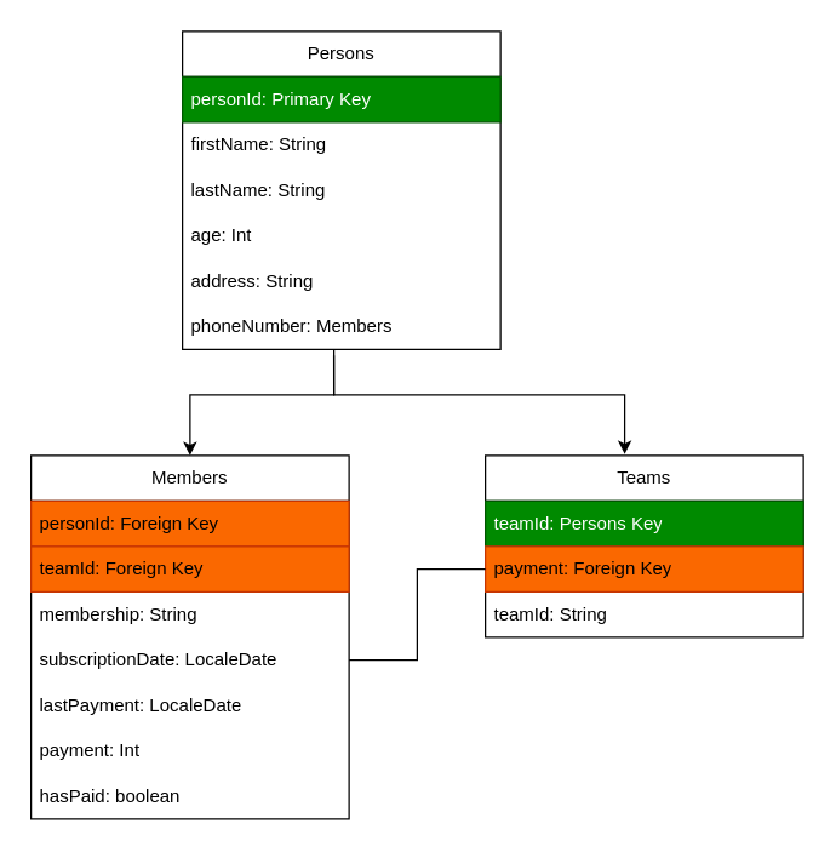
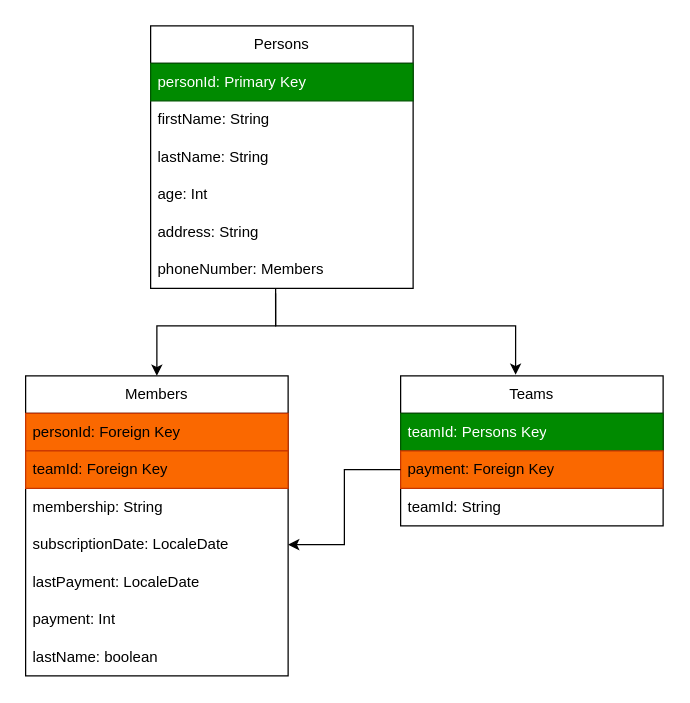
  <mxCell id="0" />
  <mxCell id="1" parent="0" />
  <mxCell id="2" value="" style="edgeStyle=orthogonalEdgeStyle;rounded=0;orthogonalLoop=1;jettySize=auto;html=1;entryX=0.5;entryY=0;entryDx=0;entryDy=0;" edge="1" parent="1" source="3" target="10"><mxGeometry relative="1" as="geometry"><Array as="points"><mxPoint x="220" y="260" /></Array></mxGeometry></mxCell>
  <mxCell id="3" value="Persons" style="swimlane;fontStyle=0;childLayout=stackLayout;horizontal=1;startSize=30;horizontalStack=0;resizeParent=1;resizeParentMax=0;resizeLast=0;collapsible=1;marginBottom=0;whiteSpace=wrap;html=1;" vertex="1" parent="1"><mxGeometry x="120" y="20" width="210" height="210" as="geometry" /></mxCell>
  <mxCell id="4" value="personId: Primary Key" style="text;strokeColor=#005700;fillColor=#008a00;align=left;verticalAlign=middle;spacingLeft=4;spacingRight=4;overflow=hidden;points=[[0,0.5],[1,0.5]];portConstraint=eastwest;rotatable=0;whiteSpace=wrap;html=1;fontColor=#ffffff;" vertex="1" parent="3"><mxGeometry y="30" width="210" height="30" as="geometry" /></mxCell>
  <mxCell id="5" value="firstName: String" style="text;strokeColor=none;fillColor=none;align=left;verticalAlign=middle;spacingLeft=4;spacingRight=4;overflow=hidden;points=[[0,0.5],[1,0.5]];portConstraint=eastwest;rotatable=0;whiteSpace=wrap;html=1;" vertex="1" parent="3"><mxGeometry y="60" width="210" height="30" as="geometry" /></mxCell>
  <mxCell id="6" value="lastName: String" style="text;strokeColor=none;fillColor=none;align=left;verticalAlign=middle;spacingLeft=4;spacingRight=4;overflow=hidden;points=[[0,0.5],[1,0.5]];portConstraint=eastwest;rotatable=0;whiteSpace=wrap;html=1;" vertex="1" parent="3"><mxGeometry y="90" width="210" height="30" as="geometry" /></mxCell>
  <mxCell id="7" value="age: Int" style="text;strokeColor=none;fillColor=none;align=left;verticalAlign=middle;spacingLeft=4;spacingRight=4;overflow=hidden;points=[[0,0.5],[1,0.5]];portConstraint=eastwest;rotatable=0;whiteSpace=wrap;html=1;" vertex="1" parent="3"><mxGeometry y="120" width="210" height="30" as="geometry" /></mxCell>
  <mxCell id="8" value="address: String" style="text;strokeColor=none;fillColor=none;align=left;verticalAlign=middle;spacingLeft=4;spacingRight=4;overflow=hidden;points=[[0,0.5],[1,0.5]];portConstraint=eastwest;rotatable=0;whiteSpace=wrap;html=1;" vertex="1" parent="3"><mxGeometry y="150" width="210" height="30" as="geometry" /></mxCell>
  <mxCell id="9" value="phoneNumber: Members" style="text;strokeColor=none;fillColor=none;align=left;verticalAlign=middle;spacingLeft=4;spacingRight=4;overflow=hidden;points=[[0,0.5],[1,0.5]];portConstraint=eastwest;rotatable=0;whiteSpace=wrap;html=1;" vertex="1" parent="3"><mxGeometry y="180" width="210" height="30" as="geometry" /></mxCell>
  <mxCell id="10" value="Members" style="swimlane;fontStyle=0;childLayout=stackLayout;horizontal=1;startSize=30;horizontalStack=0;resizeParent=1;resizeParentMax=0;resizeLast=0;collapsible=1;marginBottom=0;whiteSpace=wrap;html=1;" vertex="1" parent="1"><mxGeometry x="20" y="300" width="210" height="240" as="geometry" /></mxCell>
  <mxCell id="11" value="personId: Foreign Key" style="text;strokeColor=#C73500;fillColor=#fa6800;align=left;verticalAlign=middle;spacingLeft=4;spacingRight=4;overflow=hidden;points=[[0,0.5],[1,0.5]];portConstraint=eastwest;rotatable=0;whiteSpace=wrap;html=1;fontColor=#000000;" vertex="1" parent="10"><mxGeometry y="30" width="210" height="30" as="geometry" /></mxCell>
  <mxCell id="12" value="teamId: Foreign Key" style="text;strokeColor=#C73500;fillColor=#fa6800;align=left;verticalAlign=middle;spacingLeft=4;spacingRight=4;overflow=hidden;points=[[0,0.5],[1,0.5]];portConstraint=eastwest;rotatable=0;whiteSpace=wrap;html=1;fontColor=#000000;" vertex="1" parent="10"><mxGeometry y="60" width="210" height="30" as="geometry" /></mxCell>
  <mxCell id="13" value="membership: String" style="text;align=left;verticalAlign=middle;spacingLeft=4;spacingRight=4;overflow=hidden;points=[[0,0.5],[1,0.5]];portConstraint=eastwest;rotatable=0;whiteSpace=wrap;html=1;" vertex="1" parent="10"><mxGeometry y="90" width="210" height="30" as="geometry" /></mxCell>
  <mxCell id="14" value="subscriptionDate: LocaleDate" style="text;strokeColor=none;fillColor=none;align=left;verticalAlign=middle;spacingLeft=4;spacingRight=4;overflow=hidden;points=[[0,0.5],[1,0.5]];portConstraint=eastwest;rotatable=0;whiteSpace=wrap;html=1;" vertex="1" parent="10"><mxGeometry y="120" width="210" height="30" as="geometry" /></mxCell>
  <mxCell id="15" value="lastPayment: LocaleDate" style="text;strokeColor=none;fillColor=none;align=left;verticalAlign=middle;spacingLeft=4;spacingRight=4;overflow=hidden;points=[[0,0.5],[1,0.5]];portConstraint=eastwest;rotatable=0;whiteSpace=wrap;html=1;" vertex="1" parent="10"><mxGeometry y="150" width="210" height="30" as="geometry" /></mxCell>
  <mxCell id="16" value="payment: Int" style="text;strokeColor=none;fillColor=none;align=left;verticalAlign=middle;spacingLeft=4;spacingRight=4;overflow=hidden;points=[[0,0.5],[1,0.5]];portConstraint=eastwest;rotatable=0;whiteSpace=wrap;html=1;" vertex="1" parent="10"><mxGeometry y="180" width="210" height="30" as="geometry" /></mxCell>
- <mxCell id="17" value="hasPaid: boolean" style="text;strokeColor=none;fillColor=none;align=left;verticalAlign=middle;spacingLeft=4;spacingRight=4;overflow=hidden;points=[[0,0.5],[1,0.5]];portConstraint=eastwest;rotatable=0;whiteSpace=wrap;html=1;" vertex="1" parent="10"><mxGeometry y="210" width="210" height="30" as="geometry" /></mxCell>
+ <mxCell id="17" value="lastName: boolean" style="text;strokeColor=none;fillColor=none;align=left;verticalAlign=middle;spacingLeft=4;spacingRight=4;overflow=hidden;points=[[0,0.5],[1,0.5]];portConstraint=eastwest;rotatable=0;whiteSpace=wrap;html=1;" vertex="1" parent="10"><mxGeometry y="210" width="210" height="30" as="geometry" /></mxCell>
  <mxCell id="18" value="Teams" style="swimlane;fontStyle=0;childLayout=stackLayout;horizontal=1;startSize=30;horizontalStack=0;resizeParent=1;resizeParentMax=0;resizeLast=0;collapsible=1;marginBottom=0;whiteSpace=wrap;html=1;" vertex="1" parent="1"><mxGeometry x="320" y="300" width="210" height="120" as="geometry" /></mxCell>
  <mxCell id="19" value="teamId: Persons Key" style="text;align=left;verticalAlign=middle;spacingLeft=4;spacingRight=4;overflow=hidden;points=[[0,0.5],[1,0.5]];portConstraint=eastwest;rotatable=0;whiteSpace=wrap;html=1;fillColor=#008a00;fontColor=#ffffff;strokeColor=#005700;" vertex="1" parent="18"><mxGeometry y="30" width="210" height="30" as="geometry" /></mxCell>
  <mxCell id="20" value="payment: Foreign Key" style="text;strokeColor=#C73500;fillColor=#fa6800;align=left;verticalAlign=middle;spacingLeft=4;spacingRight=4;overflow=hidden;points=[[0,0.5],[1,0.5]];portConstraint=eastwest;rotatable=0;whiteSpace=wrap;html=1;fontColor=#000000;" vertex="1" parent="18"><mxGeometry y="60" width="210" height="30" as="geometry" /></mxCell>
  <mxCell id="21" value="teamId: String" style="text;strokeColor=none;fillColor=none;align=left;verticalAlign=middle;spacingLeft=4;spacingRight=4;overflow=hidden;points=[[0,0.5],[1,0.5]];portConstraint=eastwest;rotatable=0;whiteSpace=wrap;html=1;" vertex="1" parent="18"><mxGeometry y="90" width="210" height="30" as="geometry" /></mxCell>
- <mxCell id="22" value="" style="edgeStyle=orthogonalEdgeStyle;rounded=0;orthogonalLoop=1;jettySize=auto;html=1;endArrow=none;" edge="1" parent="1" source="20" target="14"><mxGeometry relative="1" as="geometry" /></mxCell>
+ <mxCell id="22" value="" style="edgeStyle=orthogonalEdgeStyle;rounded=0;orthogonalLoop=1;jettySize=auto;html=1;" edge="1" parent="1" source="20" target="14"><mxGeometry relative="1" as="geometry" /></mxCell>
  <mxCell id="23" value="" style="edgeStyle=orthogonalEdgeStyle;rounded=0;orthogonalLoop=1;jettySize=auto;html=1;exitX=0.476;exitY=1.133;exitDx=0;exitDy=0;exitPerimeter=0;entryX=0.438;entryY=-0.008;entryDx=0;entryDy=0;entryPerimeter=0;" edge="1" parent="1" source="9" target="18"><mxGeometry relative="1" as="geometry"><mxPoint x="230" y="240" as="sourcePoint" /><mxPoint x="410" y="270" as="targetPoint" /><Array as="points"><mxPoint x="220" y="260" /><mxPoint x="412" y="260" /></Array></mxGeometry></mxCell>
